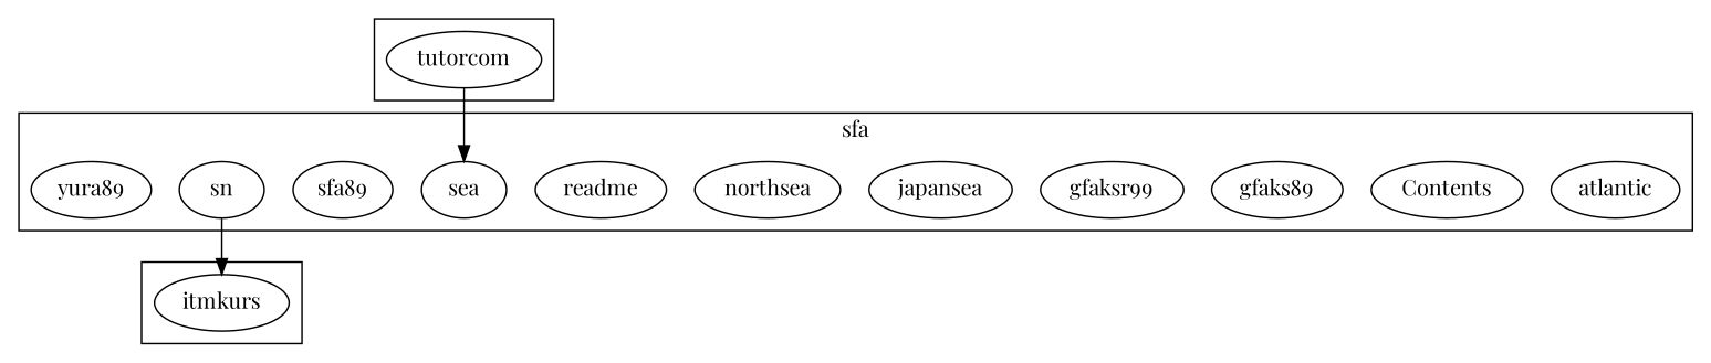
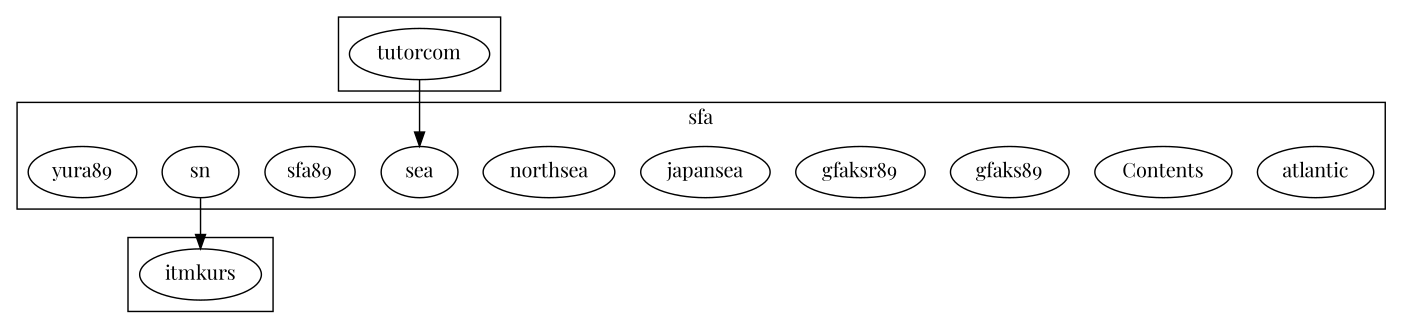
  digraph {
    concentrate=true
    fontname="Playfair Display"
    node [fontname="Playfair Display"]
    edge [constraint=true fontname="Playfair Display"]
    n1 [label=itmkurs]
    n2 [label=tutorcom]
    n3 [label=atlantic]
    n4 [label=Contents]
    n5 [label=gfaks89]
-   n6 [label=gfaksr99]
+   n6 [label=gfaksr89]
    n7 [label=japansea]
    n8 [label=northsea]
-   n9 [label=readme]
    n10 [label=sea]
    n11 [label=sfa89]
    n12 [label=sn]
    n13 [label=yura89]
    subgraph cluster_1 {
      n1
    }
    subgraph cluster_2 {
      n2
    }
    subgraph cluster_3 {
      label=sfa
      n3
      n4
      n5
      n6
      n7
      n8
-     n9
      n10
      n11
      n12
      n13
    }
    n2 -> n10
    n12 -> n1
  }
